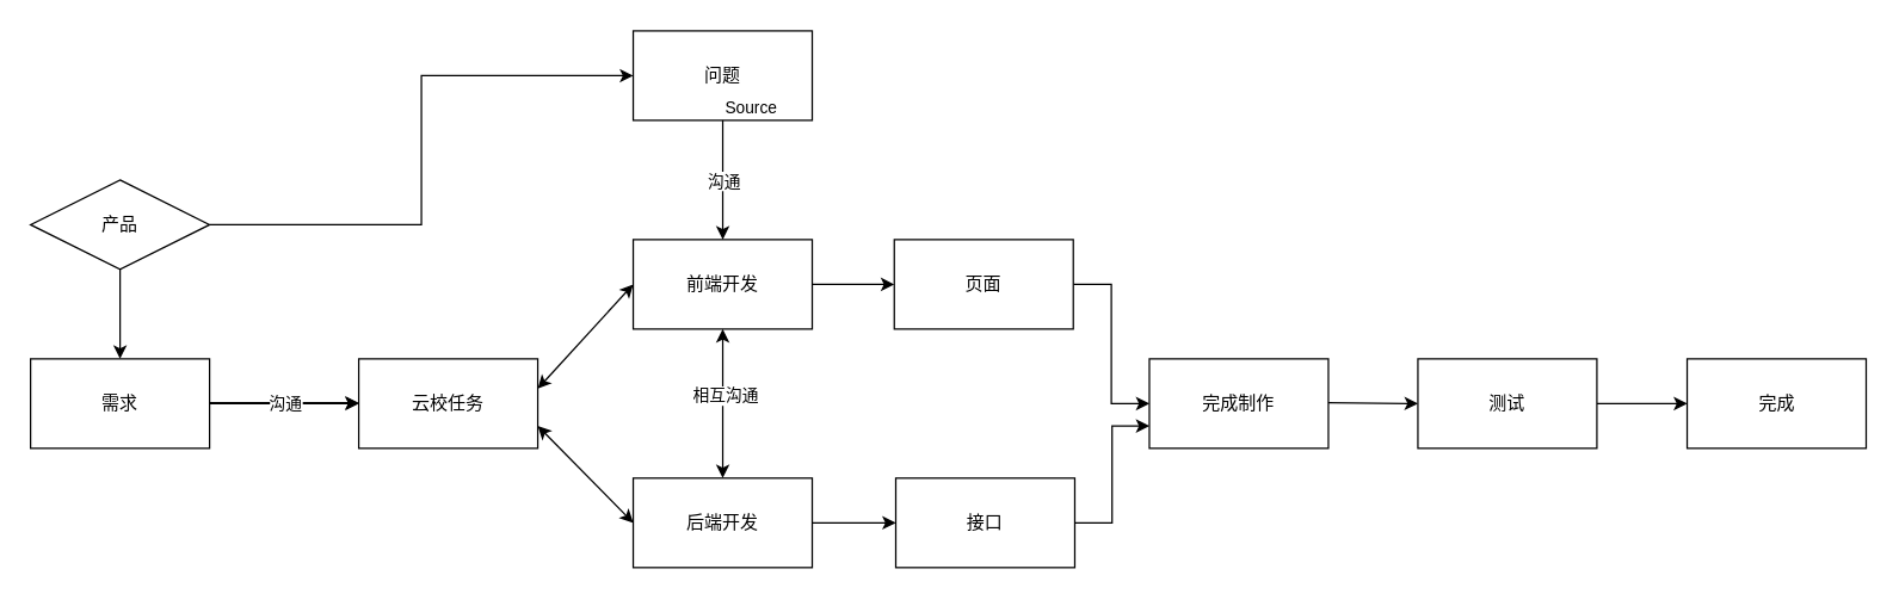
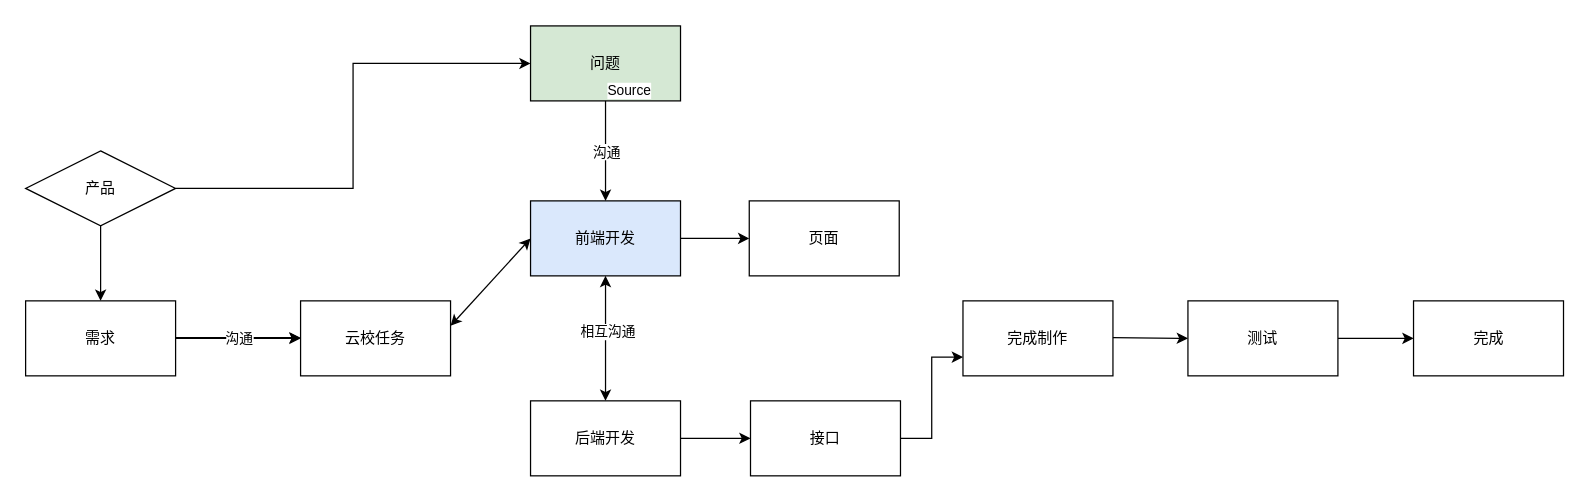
  <mxCell id="0" />
  <mxCell id="1" parent="0" />
  <mxCell id="2" value="" style="edgeStyle=orthogonalEdgeStyle;rounded=0;orthogonalLoop=1;jettySize=auto;html=1;" edge="1" parent="1" source="3" target="4"><mxGeometry relative="1" as="geometry" /></mxCell>
  <mxCell id="3" value="需求" style="rounded=0;whiteSpace=wrap;html=1;" vertex="1" parent="1"><mxGeometry x="20" y="240" width="120" height="60" as="geometry" /></mxCell>
  <mxCell id="4" value="云校任务" style="rounded=0;whiteSpace=wrap;html=1;" vertex="1" parent="1"><mxGeometry x="240" y="240" width="120" height="60" as="geometry" /></mxCell>
  <mxCell id="5" value="" style="endArrow=classic;html=1;" edge="1" parent="1"><mxGeometry relative="1" as="geometry"><mxPoint x="140" y="269.5" as="sourcePoint" /><mxPoint x="240" y="269.5" as="targetPoint" /></mxGeometry></mxCell>
  <mxCell id="6" value="沟通" style="edgeLabel;resizable=0;html=1;align=center;verticalAlign=middle;" connectable="0" vertex="1" parent="5"><mxGeometry relative="1" as="geometry" /></mxCell>
- <mxCell id="7" value="前端开发" style="rounded=0;whiteSpace=wrap;html=1;" vertex="1" parent="1"><mxGeometry x="424" y="160" width="120" height="60" as="geometry" /></mxCell>
+ <mxCell id="7" value="前端开发" style="rounded=0;whiteSpace=wrap;html=1;fillColor=#dae8fc;" vertex="1" parent="1"><mxGeometry x="424" y="160" width="120" height="60" as="geometry" /></mxCell>
  <mxCell id="8" value="后端开发" style="rounded=0;whiteSpace=wrap;html=1;" vertex="1" parent="1"><mxGeometry x="424" y="320" width="120" height="60" as="geometry" /></mxCell>
  <mxCell id="9" value="" style="endArrow=classic;startArrow=classic;html=1;entryX=0;entryY=0.5;entryDx=0;entryDy=0;" edge="1" parent="1" target="7"><mxGeometry width="50" height="50" relative="1" as="geometry"><mxPoint x="360" y="260" as="sourcePoint" /><mxPoint x="410" y="210" as="targetPoint" /></mxGeometry></mxCell>
- <mxCell id="10" value="" style="endArrow=classic;startArrow=classic;html=1;exitX=1;exitY=0.75;exitDx=0;exitDy=0;entryX=0;entryY=0.5;entryDx=0;entryDy=0;" edge="1" parent="1" source="4" target="8"><mxGeometry width="50" height="50" relative="1" as="geometry"><mxPoint x="380" y="280" as="sourcePoint" /><mxPoint x="450" y="310" as="targetPoint" /></mxGeometry></mxCell>
  <mxCell id="11" style="edgeStyle=orthogonalEdgeStyle;rounded=0;orthogonalLoop=1;jettySize=auto;html=1;entryX=0;entryY=0.75;entryDx=0;entryDy=0;" edge="1" parent="1" source="12" target="17"><mxGeometry relative="1" as="geometry" /></mxCell>
  <mxCell id="12" value="接口" style="rounded=0;whiteSpace=wrap;html=1;" vertex="1" parent="1"><mxGeometry x="600" y="320" width="120" height="60" as="geometry" /></mxCell>
- <mxCell id="13" style="edgeStyle=orthogonalEdgeStyle;rounded=0;orthogonalLoop=1;jettySize=auto;html=1;exitX=1;exitY=0.5;exitDx=0;exitDy=0;entryX=0;entryY=0.5;entryDx=0;entryDy=0;" edge="1" parent="1" source="14" target="17"><mxGeometry relative="1" as="geometry" /></mxCell>
  <mxCell id="14" value="页面" style="rounded=0;whiteSpace=wrap;html=1;" vertex="1" parent="1"><mxGeometry x="599" y="160" width="120" height="60" as="geometry" /></mxCell>
  <mxCell id="15" value="" style="endArrow=classic;startArrow=classic;html=1;entryX=0.5;entryY=1;entryDx=0;entryDy=0;exitX=0.5;exitY=0;exitDx=0;exitDy=0;" edge="1" parent="1" source="8" target="7"><mxGeometry width="50" height="50" relative="1" as="geometry"><mxPoint x="410" y="280" as="sourcePoint" /><mxPoint x="460" y="230" as="targetPoint" /></mxGeometry></mxCell>
  <mxCell id="16" value="相互沟通" style="edgeLabel;html=1;align=center;verticalAlign=middle;resizable=0;points=[];" vertex="1" connectable="0" parent="15"><mxGeometry x="0.12" y="-1" relative="1" as="geometry"><mxPoint as="offset" /></mxGeometry></mxCell>
  <mxCell id="17" value="完成制作" style="rounded=0;whiteSpace=wrap;html=1;" vertex="1" parent="1"><mxGeometry x="770" y="240" width="120" height="60" as="geometry" /></mxCell>
  <mxCell id="18" value="" style="endArrow=classic;html=1;exitX=1;exitY=0.5;exitDx=0;exitDy=0;entryX=0;entryY=0.5;entryDx=0;entryDy=0;" edge="1" parent="1" source="7" target="14"><mxGeometry relative="1" as="geometry"><mxPoint x="630" y="250" as="sourcePoint" /><mxPoint x="730" y="250" as="targetPoint" /></mxGeometry></mxCell>
  <mxCell id="19" value="" style="endArrow=classic;html=1;exitX=1;exitY=0.5;exitDx=0;exitDy=0;entryX=0;entryY=0.5;entryDx=0;entryDy=0;" edge="1" parent="1" source="8" target="12"><mxGeometry relative="1" as="geometry"><mxPoint x="600" y="250" as="sourcePoint" /><mxPoint x="760" y="250" as="targetPoint" /></mxGeometry></mxCell>
  <mxCell id="20" style="edgeStyle=orthogonalEdgeStyle;rounded=0;orthogonalLoop=1;jettySize=auto;html=1;" edge="1" parent="1" source="21" target="27"><mxGeometry relative="1" as="geometry" /></mxCell>
  <mxCell id="21" value="测试" style="rounded=0;whiteSpace=wrap;html=1;" vertex="1" parent="1"><mxGeometry x="950" y="240" width="120" height="60" as="geometry" /></mxCell>
  <mxCell id="22" value="" style="endArrow=classic;html=1;" edge="1" parent="1"><mxGeometry relative="1" as="geometry"><mxPoint x="890" y="269.5" as="sourcePoint" /><mxPoint x="950" y="270" as="targetPoint" /></mxGeometry></mxCell>
  <mxCell id="23" value="" style="edgeStyle=orthogonalEdgeStyle;rounded=0;orthogonalLoop=1;jettySize=auto;html=1;" edge="1" parent="1" source="25" target="3"><mxGeometry relative="1" as="geometry" /></mxCell>
  <mxCell id="24" style="edgeStyle=orthogonalEdgeStyle;rounded=0;orthogonalLoop=1;jettySize=auto;html=1;entryX=0;entryY=0.5;entryDx=0;entryDy=0;" edge="1" parent="1" source="25" target="26"><mxGeometry relative="1" as="geometry" /></mxCell>
  <mxCell id="25" value="产品" style="rhombus;whiteSpace=wrap;html=1;" vertex="1" parent="1"><mxGeometry x="20" y="120" width="120" height="60" as="geometry" /></mxCell>
- <mxCell id="26" value="问题" style="rounded=0;whiteSpace=wrap;html=1;" vertex="1" parent="1"><mxGeometry x="424" y="20" width="120" height="60" as="geometry" /></mxCell>
+ <mxCell id="26" value="问题" style="rounded=0;whiteSpace=wrap;html=1;fillColor=#d5e8d4;" vertex="1" parent="1"><mxGeometry x="424" y="20" width="120" height="60" as="geometry" /></mxCell>
  <mxCell id="27" value="完成" style="rounded=0;whiteSpace=wrap;html=1;" vertex="1" parent="1"><mxGeometry x="1130.5" y="240" width="120" height="60" as="geometry" /></mxCell>
  <mxCell id="28" value="" style="endArrow=classic;html=1;exitX=0.5;exitY=1;exitDx=0;exitDy=0;" edge="1" parent="1" source="26" target="7"><mxGeometry relative="1" as="geometry"><mxPoint x="560" y="310" as="sourcePoint" /><mxPoint x="720" y="310" as="targetPoint" /></mxGeometry></mxCell>
  <mxCell id="29" value="沟通" style="edgeLabel;resizable=0;html=1;align=center;verticalAlign=middle;" connectable="0" vertex="1" parent="28"><mxGeometry relative="1" as="geometry" /></mxCell>
  <mxCell id="30" value="Source" style="edgeLabel;resizable=0;html=1;align=left;verticalAlign=bottom;" connectable="0" vertex="1" parent="28"><mxGeometry x="-1" relative="1" as="geometry" /></mxCell>
